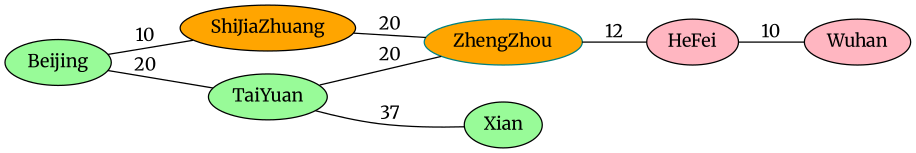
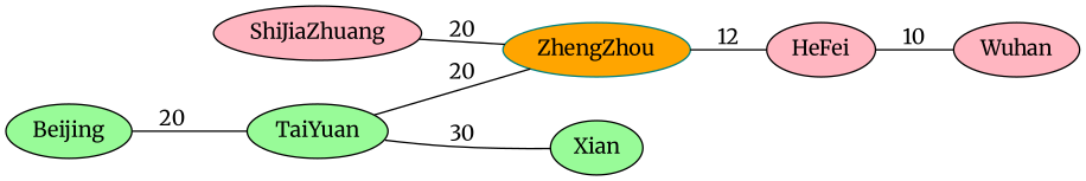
  graph {
    fontname=Merriweather
    rankdir=LR
    node [color=black fillcolor=palegreen fontname=Merriweather style=filled]
    edge [fontname=Merriweather]
-   ShiJiaZhuang [fillcolor=orange]
+   ShiJiaZhuang [fillcolor=lightpink]
    Beijing
    TaiYuan
    ZhengZhou [color=teal fillcolor=orange]
    Xian
    HeFei [fillcolor=lightpink]
    Wuhan [fillcolor=lightpink]
    ShiJiaZhuang -- ZhengZhou [label=20]
-   Beijing -- ShiJiaZhuang [label=10]
    Beijing -- TaiYuan [label=20]
    TaiYuan -- ZhengZhou [label=20]
-   TaiYuan -- Xian [label=37]
+   TaiYuan -- Xian [label=30]
    ZhengZhou -- HeFei [label=12]
    HeFei -- Wuhan [label=10]
  }
